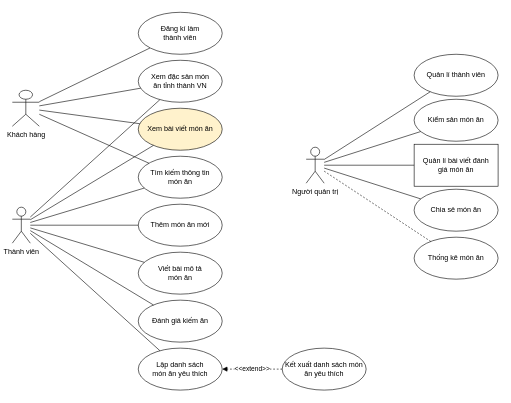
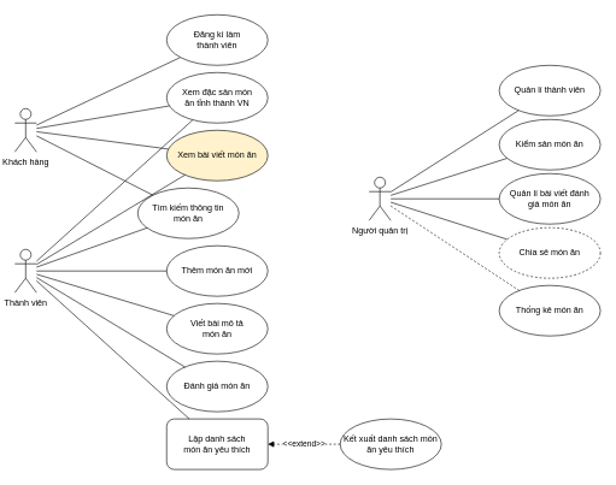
  <mxCell id="0" />
  <mxCell id="1" parent="0" />
  <mxCell id="2" value="Người quản trị" style="shape=umlActor;verticalLabelPosition=bottom;verticalAlign=top;html=1;" vertex="1" parent="1"><mxGeometry x="510" y="245" width="30" height="60" as="geometry" /></mxCell>
  <mxCell id="3" style="edgeStyle=none;rounded=0;orthogonalLoop=1;jettySize=auto;html=1;endArrow=none;endFill=0;" edge="1" parent="1" source="5" target="11"><mxGeometry relative="1" as="geometry" /></mxCell>
  <mxCell id="4" style="edgeStyle=none;rounded=0;orthogonalLoop=1;jettySize=auto;html=1;endArrow=none;endFill=0;" edge="1" parent="1" source="5" target="8"><mxGeometry relative="1" as="geometry" /></mxCell>
- <mxCell id="5" value="Khách hàng" style="shape=umlActor;verticalLabelPosition=bottom;verticalAlign=top;html=1;" vertex="1" parent="1"><mxGeometry x="20" y="150" width="45" height="60" as="geometry" /></mxCell>
+ <mxCell id="5" value="Khách hàng" style="shape=umlActor;verticalLabelPosition=bottom;verticalAlign=top;html=1;" vertex="1" parent="1"><mxGeometry x="20" y="150" width="30" height="60" as="geometry" /></mxCell>
  <mxCell id="6" style="rounded=0;orthogonalLoop=1;jettySize=auto;html=1;endArrow=none;endFill=0;" edge="1" parent="1" source="7" target="8"><mxGeometry relative="1" as="geometry" /></mxCell>
  <mxCell id="7" value="Thành viên" style="shape=umlActor;verticalLabelPosition=bottom;verticalAlign=top;html=1;" vertex="1" parent="1"><mxGeometry x="20" y="345" width="30" height="60" as="geometry" /></mxCell>
  <mxCell id="8" value="Xem đặc sản món &lt;br&gt;ăn tỉnh thành VN" style="ellipse;whiteSpace=wrap;html=1;" vertex="1" parent="1"><mxGeometry x="230" y="100" width="140" height="70" as="geometry" /></mxCell>
  <mxCell id="9" value="Xem bài viết món ăn" style="ellipse;whiteSpace=wrap;html=1;fillColor=#fff2cc;" vertex="1" parent="1"><mxGeometry x="230" y="180" width="140" height="70" as="geometry" /></mxCell>
- <mxCell id="10" value="Tìm kiếm thông tin&lt;br&gt;món ăn" style="ellipse;whiteSpace=wrap;html=1;" vertex="1" parent="1"><mxGeometry x="230" y="260" width="140" height="70" as="geometry" /></mxCell>
+ <mxCell id="10" value="Tìm kiếm thông tin&lt;br&gt;món ăn" style="ellipse;whiteSpace=wrap;html=1;" vertex="1" parent="1"><mxGeometry x="190" y="260" width="140" height="70" as="geometry" /></mxCell>
  <mxCell id="11" value="Đăng kí làm &lt;br&gt;thành viên" style="ellipse;whiteSpace=wrap;html=1;" vertex="1" parent="1"><mxGeometry x="230" y="20" width="140" height="70" as="geometry" /></mxCell>
  <mxCell id="12" style="edgeStyle=none;rounded=0;orthogonalLoop=1;jettySize=auto;html=1;endArrow=none;endFill=0;" edge="1" parent="1" source="5" target="9"><mxGeometry relative="1" as="geometry"><mxPoint x="80" y="125.816" as="sourcePoint" /><mxPoint x="254.685" y="193.551" as="targetPoint" /></mxGeometry></mxCell>
  <mxCell id="13" style="edgeStyle=none;rounded=0;orthogonalLoop=1;jettySize=auto;html=1;endArrow=none;endFill=0;" edge="1" parent="1" source="5" target="10"><mxGeometry relative="1" as="geometry"><mxPoint x="80" y="130.714" as="sourcePoint" /><mxPoint x="269.858" y="266.327" as="targetPoint" /></mxGeometry></mxCell>
  <mxCell id="14" style="rounded=0;orthogonalLoop=1;jettySize=auto;html=1;endArrow=none;endFill=0;" edge="1" parent="1" source="7" target="9"><mxGeometry relative="1" as="geometry"><mxPoint x="80" y="252.952" as="sourcePoint" /><mxPoint x="258.874" y="168.907" as="targetPoint" /></mxGeometry></mxCell>
  <mxCell id="15" style="rounded=0;orthogonalLoop=1;jettySize=auto;html=1;endArrow=none;endFill=0;" edge="1" parent="1" source="7" target="10"><mxGeometry relative="1" as="geometry"><mxPoint x="80" y="257.846" as="sourcePoint" /><mxPoint x="242.622" y="234.49" as="targetPoint" /></mxGeometry></mxCell>
  <mxCell id="16" value="Thêm món ăn mới" style="ellipse;whiteSpace=wrap;html=1;" vertex="1" parent="1"><mxGeometry x="230" y="340" width="140" height="70" as="geometry" /></mxCell>
  <mxCell id="17" value="Viết bài mô tả&lt;br&gt;món ăn" style="ellipse;whiteSpace=wrap;html=1;" vertex="1" parent="1"><mxGeometry x="230" y="420" width="140" height="70" as="geometry" /></mxCell>
- <mxCell id="18" value="Đánh giá kiếm ăn" style="ellipse;whiteSpace=wrap;html=1;" vertex="1" parent="1"><mxGeometry x="230" y="500" width="140" height="70" as="geometry" /></mxCell>
- <mxCell id="19" value="Lập danh sách&lt;br&gt;món ăn yêu thích" style="ellipse;whiteSpace=wrap;html=1;" vertex="1" parent="1"><mxGeometry x="230" y="580" width="140" height="70" as="geometry" /></mxCell>
+ <mxCell id="18" value="Đánh giá món ăn" style="ellipse;whiteSpace=wrap;html=1;" vertex="1" parent="1"><mxGeometry x="230" y="500" width="140" height="70" as="geometry" /></mxCell>
+ <mxCell id="19" value="Lập danh sách&lt;br&gt;món ăn yêu thích" style="whiteSpace=wrap;html=1;rounded=1;" vertex="1" parent="1"><mxGeometry x="230" y="580" width="140" height="70" as="geometry" /></mxCell>
  <mxCell id="20" value="Kết xuất danh sách món ăn yêu thích" style="ellipse;whiteSpace=wrap;html=1;" vertex="1" parent="1"><mxGeometry x="470" y="580" width="140" height="70" as="geometry" /></mxCell>
  <mxCell id="21" value="&amp;lt;&amp;lt;extend&amp;gt;&amp;gt;" style="edgeStyle=none;rounded=0;orthogonalLoop=1;jettySize=auto;html=1;endArrow=block;endFill=1;dashed=1;" edge="1" parent="1" source="20" target="19"><mxGeometry relative="1" as="geometry"><mxPoint x="500" y="145" as="sourcePoint" /><mxPoint x="380" y="145" as="targetPoint" /></mxGeometry></mxCell>
  <mxCell id="22" style="rounded=0;orthogonalLoop=1;jettySize=auto;html=1;endArrow=none;endFill=0;" edge="1" parent="1" source="7" target="16"><mxGeometry relative="1" as="geometry"><mxPoint x="80" y="319.082" as="sourcePoint" /><mxPoint x="240.519" y="309.254" as="targetPoint" /></mxGeometry></mxCell>
  <mxCell id="23" style="rounded=0;orthogonalLoop=1;jettySize=auto;html=1;endArrow=none;endFill=0;" edge="1" parent="1" source="7" target="17"><mxGeometry relative="1" as="geometry"><mxPoint x="80" y="323.98" as="sourcePoint" /><mxPoint x="248.166" y="368.595" as="targetPoint" /></mxGeometry></mxCell>
  <mxCell id="24" style="rounded=0;orthogonalLoop=1;jettySize=auto;html=1;endArrow=none;endFill=0;" edge="1" parent="1" source="7" target="18"><mxGeometry relative="1" as="geometry"><mxPoint x="80" y="328.878" as="sourcePoint" /><mxPoint x="264.825" y="438.264" as="targetPoint" /></mxGeometry></mxCell>
  <mxCell id="25" style="rounded=0;orthogonalLoop=1;jettySize=auto;html=1;endArrow=none;endFill=0;" edge="1" parent="1" source="7" target="19"><mxGeometry relative="1" as="geometry"><mxPoint x="80" y="333.776" as="sourcePoint" /><mxPoint x="276.528" y="514.261" as="targetPoint" /></mxGeometry></mxCell>
  <mxCell id="26" value="Quản lí thành viên" style="ellipse;whiteSpace=wrap;html=1;" vertex="1" parent="1"><mxGeometry x="690" y="90" width="140" height="70" as="geometry" /></mxCell>
  <mxCell id="27" value="Kiểm sản món ăn" style="ellipse;whiteSpace=wrap;html=1;" vertex="1" parent="1"><mxGeometry x="690" y="165" width="140" height="70" as="geometry" /></mxCell>
- <mxCell id="28" value="Quản lí bài viết đánh &lt;br&gt;giá món ăn" style="whiteSpace=wrap;html=1;rounded=0;" vertex="1" parent="1"><mxGeometry x="690" y="240" width="140" height="70" as="geometry" /></mxCell>
- <mxCell id="29" value="Chia sẻ món ăn" style="ellipse;whiteSpace=wrap;html=1;" vertex="1" parent="1"><mxGeometry x="690" y="315" width="140" height="70" as="geometry" /></mxCell>
+ <mxCell id="28" value="Quản lí bài viết đánh &lt;br&gt;giá món ăn" style="ellipse;whiteSpace=wrap;html=1;" vertex="1" parent="1"><mxGeometry x="690" y="240" width="140" height="70" as="geometry" /></mxCell>
+ <mxCell id="29" value="Chia sẻ món ăn" style="ellipse;whiteSpace=wrap;html=1;dashed=1;" vertex="1" parent="1"><mxGeometry x="690" y="315" width="140" height="70" as="geometry" /></mxCell>
  <mxCell id="30" value="Thống kê món ăn" style="ellipse;whiteSpace=wrap;html=1;" vertex="1" parent="1"><mxGeometry x="690" y="395" width="140" height="70" as="geometry" /></mxCell>
  <mxCell id="31" style="rounded=0;orthogonalLoop=1;jettySize=auto;html=1;endArrow=none;endFill=0;dashed=1;" edge="1" parent="1" source="2" target="30"><mxGeometry relative="1" as="geometry"><mxPoint x="-160" y="343.58" as="sourcePoint" /><mxPoint x="56.232" y="539.342" as="targetPoint" /></mxGeometry></mxCell>
  <mxCell id="32" style="rounded=0;orthogonalLoop=1;jettySize=auto;html=1;endArrow=none;endFill=0;" edge="1" parent="1" source="2" target="29"><mxGeometry relative="1" as="geometry"><mxPoint x="550" y="297.064" as="sourcePoint" /><mxPoint x="752.968" y="460.299" as="targetPoint" /></mxGeometry></mxCell>
  <mxCell id="33" style="rounded=0;orthogonalLoop=1;jettySize=auto;html=1;endArrow=none;endFill=0;" edge="1" parent="1" source="2" target="28"><mxGeometry relative="1" as="geometry"><mxPoint x="560" y="307.064" as="sourcePoint" /><mxPoint x="762.968" y="470.299" as="targetPoint" /></mxGeometry></mxCell>
  <mxCell id="34" style="rounded=0;orthogonalLoop=1;jettySize=auto;html=1;endArrow=none;endFill=0;" edge="1" parent="1" source="2" target="27"><mxGeometry relative="1" as="geometry"><mxPoint x="550" y="285.322" as="sourcePoint" /><mxPoint x="710.044" y="288.755" as="targetPoint" /></mxGeometry></mxCell>
  <mxCell id="35" style="rounded=0;orthogonalLoop=1;jettySize=auto;html=1;endArrow=none;endFill=0;" edge="1" parent="1" source="2" target="26"><mxGeometry relative="1" as="geometry"><mxPoint x="550" y="279.409" as="sourcePoint" /><mxPoint x="733.839" y="210.893" as="targetPoint" /></mxGeometry></mxCell>
